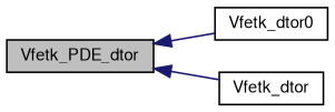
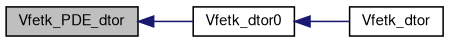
  digraph {
    rankdir=LR
    node [color=black fillcolor=white fontname=FreeSans fontsize=10 shape=record style=filled]
    edge [color=midnightblue dir=back fontname=FreeSans fontsize=10 labelfontname=FreeSans labelfontsize=10 style=solid]
    n1 [fillcolor=grey75 fontcolor=black height=0.2 label=Vfetk_PDE_dtor width=0.4]
    n2 [height=0.2 label=Vfetk_dtor0 width=0.4]
    n3 [height=0.2 label=Vfetk_dtor width=0.4]
    n1 -> n2
-   n1 -> n3
+   n2 -> n3
  }
